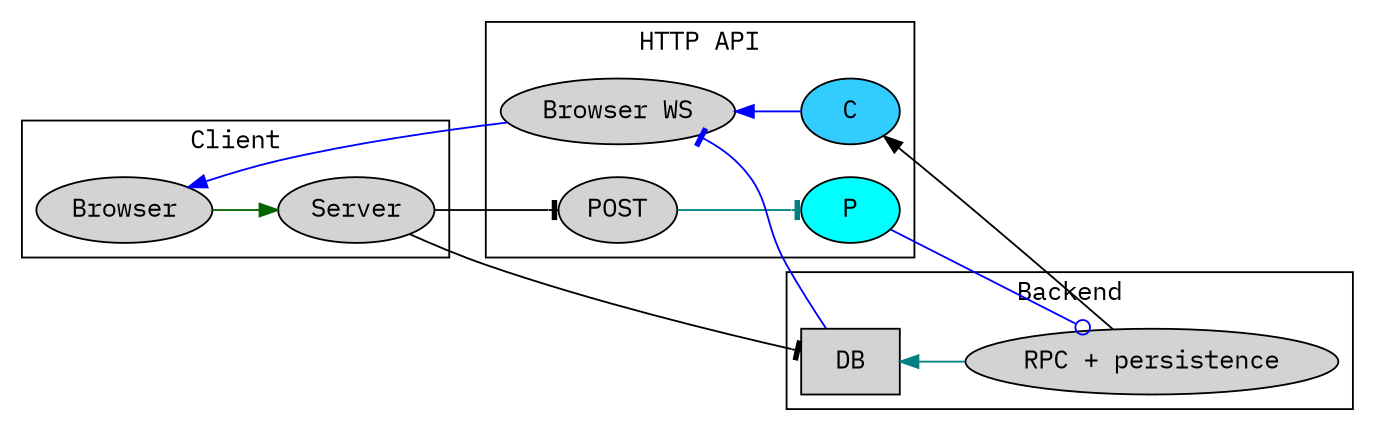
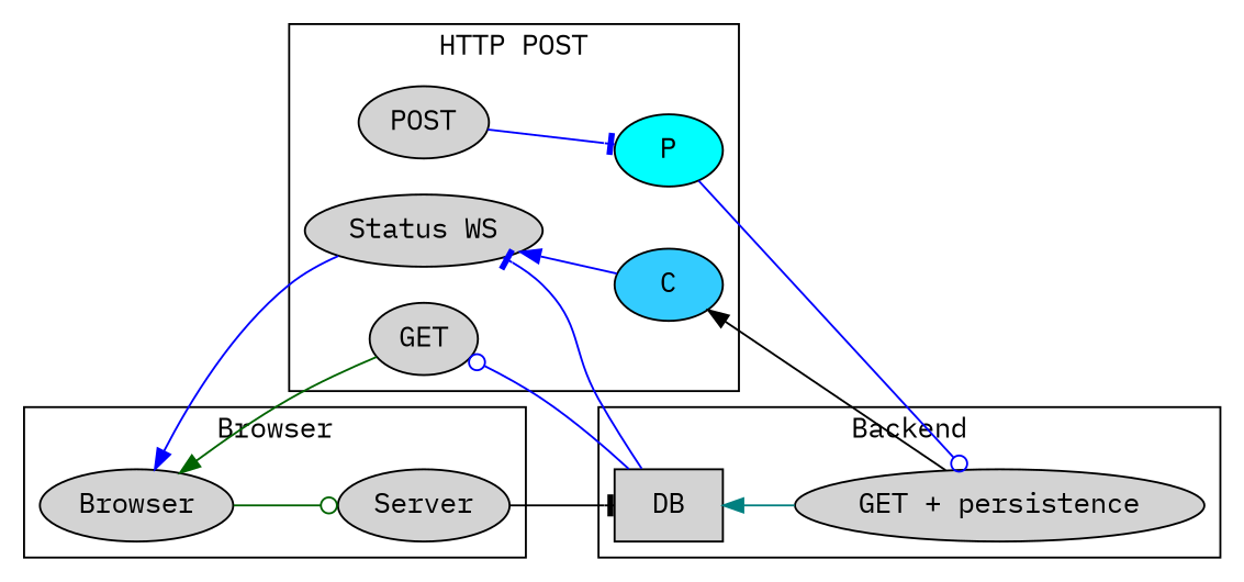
  digraph {
    bgcolor=white
    fontname="IBM Plex Mono"
    rankdir=LR
    node [fontname="IBM Plex Mono" style=filled]
    edge [color=blue fontname="IBM Plex Mono"]
    n1 [label=Server]
    n2 [label=Browser]
    n3 [label=POST]
    n4 [fillcolor="#00ffff" label=P]
-   n5 [label="Browser WS"]
+   n5 [label="Status WS"]
    n6 [fillcolor="#33ccff" label=C]
+   n7 [label=GET]
    n8 [label=DB shape=rect]
-   n9 [label="RPC + persistence"]
+   n9 [label="GET + persistence"]
    subgraph cluster_1 {
-     label=Client
+     label=Browser
      n1
      n2
    }
    subgraph cluster_2 {
-     label="HTTP API"
+     label="HTTP POST"
      n3
      n4
      n5
      n6
+     n7
    }
    subgraph cluster_3 {
      label=Backend
      n8
      n9
    }
-   n1 -> n3 [arrowhead=tee color=black]
    n1 -> n8 [arrowhead=tee color=black]
-   n2 -> n1 [arrowhead=normal color=darkgreen]
+   n2 -> n1 [arrowhead=odot color=darkgreen]
    n2 -> n5 [dir=back]
-   n3 -> n4 [arrowhead=tee color=teal]
+   n2 -> n7 [color=darkgreen dir=back]
+   n3 -> n4 [arrowhead=tee]
    n4 -> n9 [arrowhead=odot]
    n5 -> n6 [dir=back]
    n6 -> n9 [color=black dir=back]
    n8 -> n5 [arrowhead=tee]
+   n8 -> n7 [arrowhead=odot]
    n8 -> n9 [color=teal dir=back]
  }
